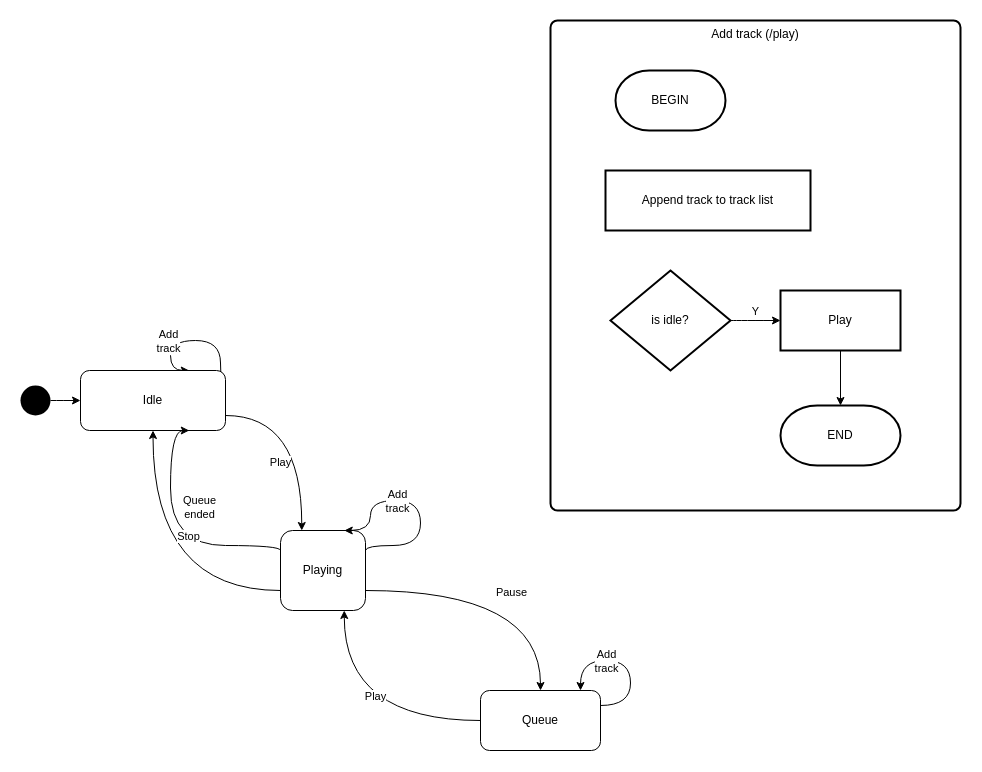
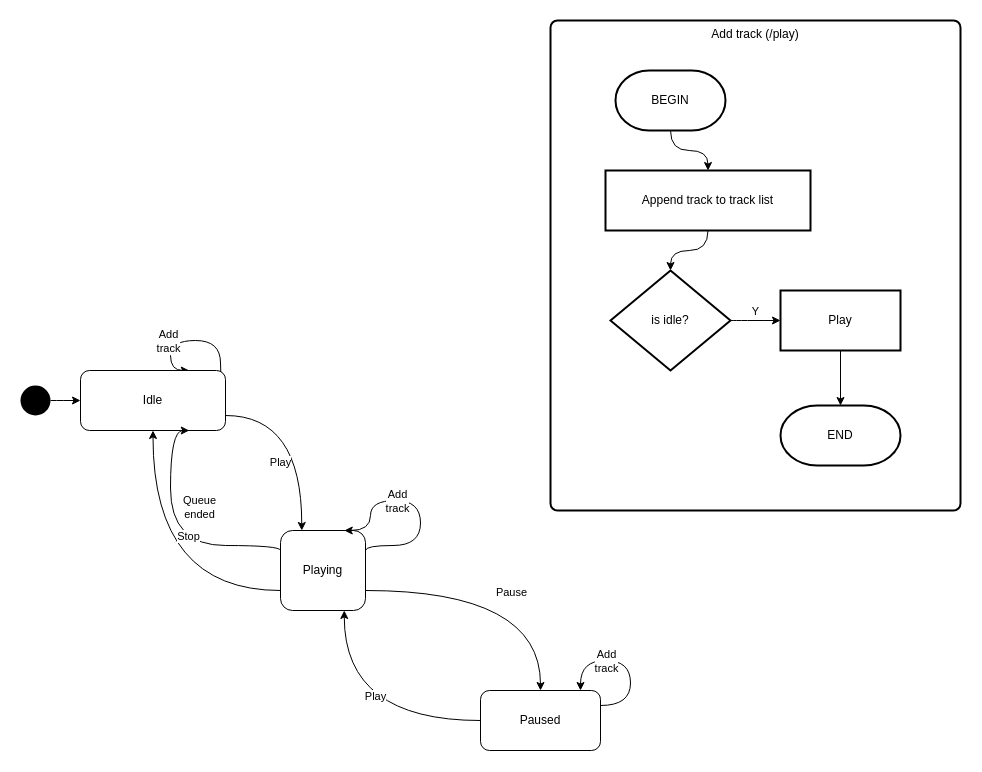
  <mxCell id="0" />
  <mxCell id="1" parent="0" />
  <mxCell id="2" style="edgeStyle=orthogonalEdgeStyle;curved=1;rounded=0;orthogonalLoop=1;jettySize=auto;html=1;exitX=0;exitY=0.5;exitDx=0;exitDy=0;entryX=0.75;entryY=1;entryDx=0;entryDy=0;" edge="1" parent="1" source="4" target="16"><mxGeometry relative="1" as="geometry" /></mxCell>
  <mxCell id="3" value="Play" style="edgeLabel;html=1;align=center;verticalAlign=middle;resizable=0;points=[];" vertex="1" connectable="0" parent="2"><mxGeometry x="0.304" y="-31" relative="1" as="geometry"><mxPoint as="offset" /></mxGeometry></mxCell>
- <mxCell id="4" value="Queue" style="rounded=1;whiteSpace=wrap;html=1;" parent="1" vertex="1"><mxGeometry x="480" y="690" width="120" height="60" as="geometry" /></mxCell>
+ <mxCell id="4" value="Paused" style="rounded=1;whiteSpace=wrap;html=1;" parent="1" vertex="1"><mxGeometry x="480" y="690" width="120" height="60" as="geometry" /></mxCell>
  <mxCell id="5" style="edgeStyle=orthogonalEdgeStyle;curved=1;rounded=0;orthogonalLoop=1;jettySize=auto;html=1;exitX=1;exitY=0.25;exitDx=0;exitDy=0;entryX=0.75;entryY=0;entryDx=0;entryDy=0;" parent="1" source="9" target="9" edge="1"><mxGeometry relative="1" as="geometry"><Array as="points"><mxPoint x="220" y="385" /><mxPoint x="220" y="340" /><mxPoint x="170" y="340" /></Array></mxGeometry></mxCell>
  <mxCell id="6" value="Add&lt;br&gt;track" style="edgeLabel;html=1;align=center;verticalAlign=middle;resizable=0;points=[];" vertex="1" connectable="0" parent="5"><mxGeometry x="0.296" y="-32" relative="1" as="geometry"><mxPoint x="-7" y="32" as="offset" /></mxGeometry></mxCell>
  <mxCell id="7" style="edgeStyle=orthogonalEdgeStyle;curved=1;rounded=0;orthogonalLoop=1;jettySize=auto;html=1;exitX=1;exitY=0.75;exitDx=0;exitDy=0;entryX=0.25;entryY=0;entryDx=0;entryDy=0;" edge="1" parent="1" source="9" target="16"><mxGeometry relative="1" as="geometry" /></mxCell>
  <mxCell id="8" value="Play" style="edgeLabel;html=1;align=center;verticalAlign=middle;resizable=0;points=[];" vertex="1" connectable="0" parent="7"><mxGeometry x="0.289" y="-22" relative="1" as="geometry"><mxPoint as="offset" /></mxGeometry></mxCell>
  <mxCell id="9" value="Idle" style="rounded=1;whiteSpace=wrap;html=1;" parent="1" vertex="1"><mxGeometry x="80" y="370" width="145" height="60" as="geometry" /></mxCell>
  <mxCell id="10" style="edgeStyle=orthogonalEdgeStyle;curved=1;rounded=0;orthogonalLoop=1;jettySize=auto;html=1;exitX=1;exitY=0.75;exitDx=0;exitDy=0;entryX=0.5;entryY=0;entryDx=0;entryDy=0;" parent="1" source="16" target="4" edge="1"><mxGeometry relative="1" as="geometry" /></mxCell>
  <mxCell id="11" value="Pause" style="edgeLabel;html=1;align=center;verticalAlign=middle;resizable=0;points=[];" vertex="1" connectable="0" parent="10"><mxGeometry x="0.281" y="-30" relative="1" as="geometry"><mxPoint as="offset" /></mxGeometry></mxCell>
  <mxCell id="12" style="edgeStyle=orthogonalEdgeStyle;curved=1;rounded=0;orthogonalLoop=1;jettySize=auto;html=1;exitX=0;exitY=0.25;exitDx=0;exitDy=0;entryX=0.75;entryY=1;entryDx=0;entryDy=0;" edge="1" parent="1" source="16" target="9"><mxGeometry relative="1" as="geometry"><Array as="points"><mxPoint x="170" y="545" /></Array></mxGeometry></mxCell>
  <mxCell id="13" value="Queue&lt;br&gt;ended" style="edgeLabel;html=1;align=center;verticalAlign=middle;resizable=0;points=[];" vertex="1" connectable="0" parent="12"><mxGeometry x="0.236" y="-28" relative="1" as="geometry"><mxPoint as="offset" /></mxGeometry></mxCell>
  <mxCell id="14" value="" style="edgeStyle=orthogonalEdgeStyle;curved=1;rounded=0;orthogonalLoop=1;jettySize=auto;html=1;entryX=0.5;entryY=1;entryDx=0;entryDy=0;exitX=0;exitY=0.75;exitDx=0;exitDy=0;" edge="1" parent="1" source="16" target="9"><mxGeometry relative="1" as="geometry"><mxPoint x="200" y="560" as="targetPoint" /></mxGeometry></mxCell>
  <mxCell id="15" value="Stop" style="edgeLabel;html=1;align=center;verticalAlign=middle;resizable=0;points=[];" vertex="1" connectable="0" parent="14"><mxGeometry x="0.263" y="-35" relative="1" as="geometry"><mxPoint as="offset" /></mxGeometry></mxCell>
  <mxCell id="16" value="Playing" style="rounded=1;whiteSpace=wrap;html=1;" parent="1" vertex="1"><mxGeometry x="280" y="530" width="85" height="80" as="geometry" /></mxCell>
  <mxCell id="17" style="edgeStyle=orthogonalEdgeStyle;curved=1;rounded=0;orthogonalLoop=1;jettySize=auto;html=1;exitX=1;exitY=0.5;exitDx=0;exitDy=0;entryX=0;entryY=0.5;entryDx=0;entryDy=0;" edge="1" parent="1" source="18" target="9"><mxGeometry relative="1" as="geometry" /></mxCell>
  <mxCell id="18" value="" style="ellipse;fillColor=#000000;strokeColor=none;" vertex="1" parent="1"><mxGeometry x="20" y="385" width="30" height="30" as="geometry" /></mxCell>
  <mxCell id="19" style="edgeStyle=orthogonalEdgeStyle;curved=1;rounded=0;orthogonalLoop=1;jettySize=auto;html=1;exitX=1;exitY=0.25;exitDx=0;exitDy=0;entryX=0.75;entryY=0;entryDx=0;entryDy=0;" edge="1" parent="1" source="16" target="16"><mxGeometry relative="1" as="geometry"><Array as="points"><mxPoint x="420" y="545" /><mxPoint x="420" y="500" /><mxPoint x="370" y="500" /></Array></mxGeometry></mxCell>
  <mxCell id="20" value="Add&lt;br&gt;track" style="edgeLabel;html=1;align=center;verticalAlign=middle;resizable=0;points=[];" vertex="1" connectable="0" parent="19"><mxGeometry x="0.035" y="5" relative="1" as="geometry"><mxPoint x="-20" y="-5" as="offset" /></mxGeometry></mxCell>
  <mxCell id="21" style="edgeStyle=orthogonalEdgeStyle;curved=1;rounded=0;orthogonalLoop=1;jettySize=auto;html=1;exitX=1;exitY=0.25;exitDx=0;exitDy=0;" edge="1" parent="1" source="4"><mxGeometry relative="1" as="geometry"><mxPoint x="610" y="705" as="sourcePoint" /><mxPoint x="580" y="690" as="targetPoint" /><Array as="points"><mxPoint x="630" y="705" /><mxPoint x="630" y="660" /><mxPoint x="580" y="660" /></Array></mxGeometry></mxCell>
  <mxCell id="22" value="Add&lt;br&gt;track" style="edgeLabel;html=1;align=center;verticalAlign=middle;resizable=0;points=[];" vertex="1" connectable="0" parent="21"><mxGeometry x="0.035" y="5" relative="1" as="geometry"><mxPoint x="-20" y="-5" as="offset" /></mxGeometry></mxCell>
  <mxCell id="23" value="" style="group" vertex="1" connectable="0" parent="1"><mxGeometry x="550" y="20" width="410" height="490" as="geometry" /></mxCell>
  <mxCell id="24" value="Add track (/play)" style="rounded=1;whiteSpace=wrap;html=1;absoluteArcSize=1;arcSize=14;strokeWidth=2;verticalAlign=top;align=center;" vertex="1" parent="23"><mxGeometry width="410" height="490" as="geometry" /></mxCell>
  <mxCell id="25" value="BEGIN" style="strokeWidth=2;html=1;shape=mxgraph.flowchart.terminator;whiteSpace=wrap;" vertex="1" parent="23"><mxGeometry x="65" y="50" width="110" height="60" as="geometry" /></mxCell>
  <mxCell id="26" value="is idle?" style="strokeWidth=2;html=1;shape=mxgraph.flowchart.decision;whiteSpace=wrap;" vertex="1" parent="23"><mxGeometry x="60" y="250" width="120" height="100" as="geometry" /></mxCell>
+ <mxCell id="27" style="edgeStyle=orthogonalEdgeStyle;curved=1;rounded=0;orthogonalLoop=1;jettySize=auto;html=1;exitX=0.5;exitY=1;exitDx=0;exitDy=0;entryX=0.5;entryY=0;entryDx=0;entryDy=0;entryPerimeter=0;" edge="1" parent="23" source="28" target="26"><mxGeometry relative="1" as="geometry" /></mxCell>
  <mxCell id="28" value="Append track to track list" style="rounded=0;whiteSpace=wrap;html=1;absoluteArcSize=1;arcSize=14;strokeWidth=2;" vertex="1" parent="23"><mxGeometry x="55" y="150" width="205" height="60" as="geometry" /></mxCell>
+ <mxCell id="29" style="edgeStyle=orthogonalEdgeStyle;curved=1;rounded=0;orthogonalLoop=1;jettySize=auto;html=1;exitX=0.5;exitY=1;exitDx=0;exitDy=0;exitPerimeter=0;entryX=0.5;entryY=0;entryDx=0;entryDy=0;" edge="1" parent="23" source="25" target="28"><mxGeometry relative="1" as="geometry" /></mxCell>
  <mxCell id="30" value="Play" style="whiteSpace=wrap;html=1;strokeWidth=2;" vertex="1" parent="23"><mxGeometry x="230" y="270" width="120" height="60" as="geometry" /></mxCell>
  <mxCell id="31" value="Y" style="edgeStyle=orthogonalEdgeStyle;curved=1;rounded=0;orthogonalLoop=1;jettySize=auto;html=1;sketch=0;verticalAlign=bottom;horizontal=1;" edge="1" parent="23" source="26" target="30"><mxGeometry relative="1" as="geometry" /></mxCell>
  <mxCell id="32" value="END" style="strokeWidth=2;html=1;shape=mxgraph.flowchart.terminator;whiteSpace=wrap;rounded=0;" vertex="1" parent="23"><mxGeometry x="230" y="385" width="120" height="60" as="geometry" /></mxCell>
  <mxCell id="33" style="edgeStyle=orthogonalEdgeStyle;rounded=0;sketch=0;orthogonalLoop=1;jettySize=auto;html=1;exitX=0.5;exitY=1;exitDx=0;exitDy=0;entryX=0.5;entryY=0;entryDx=0;entryDy=0;entryPerimeter=0;verticalAlign=bottom;" edge="1" parent="23" source="30" target="32"><mxGeometry relative="1" as="geometry" /></mxCell>
